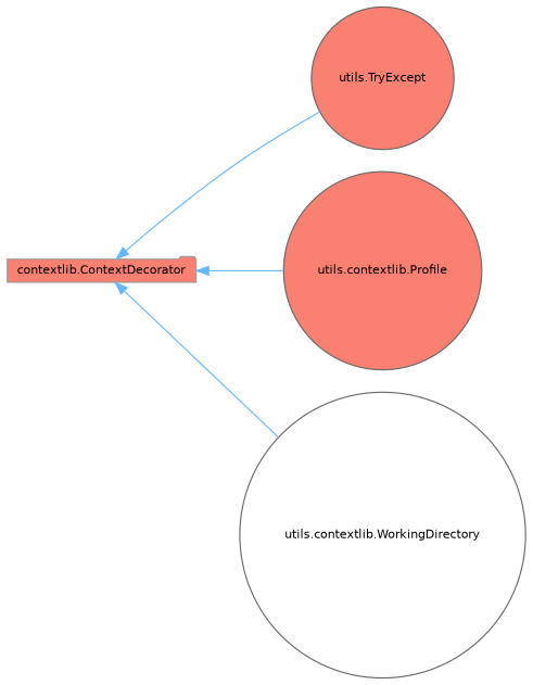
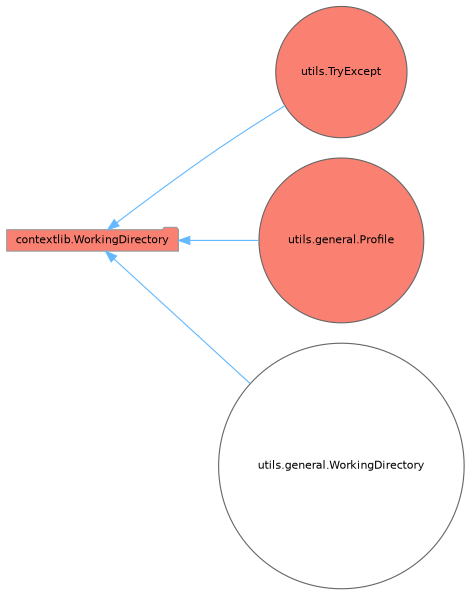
  digraph {
    rankdir=LR
    node [color=grey40 fillcolor=salmon fontname=Helvetica fontsize=10 shape=circle style=filled]
    edge [color=steelblue1 dir=back fontname=Helvetica fontsize=10 labelfontname=Helvetica labelfontsize=10 style=solid]
-   n1 [color=grey60 height=0.2 label="contextlib.ContextDecorator" shape=folder width=0.4]
+   n1 [color=grey60 height=0.2 label="contextlib.WorkingDirectory" shape=folder width=0.4]
    n2 [height=0.2 label="utils.TryExcept" width=0.4]
-   n3 [height=0.2 label="utils.contextlib.Profile" width=0.4]
-   n4 [fillcolor=white height=0.2 label="utils.contextlib.WorkingDirectory" width=0.4]
+   n3 [height=0.2 label="utils.general.Profile" width=0.4]
+   n4 [fillcolor=white height=0.2 label="utils.general.WorkingDirectory" width=0.4]
    n1 -> n2
    n1 -> n3
    n1 -> n4
  }
